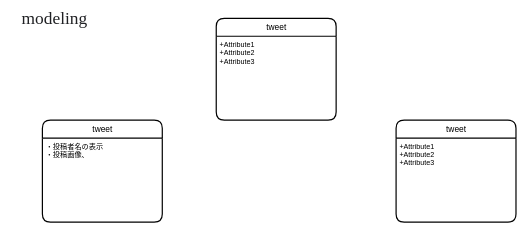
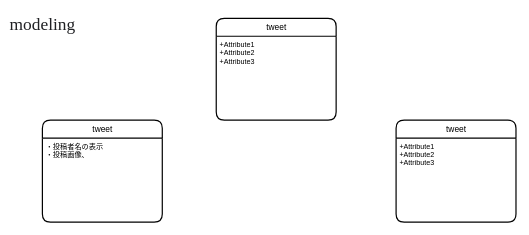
  <mxCell id="0" />
  <mxCell id="1" parent="0" />
- <mxCell id="2" value="&lt;span style=&quot;color: rgb(32, 33, 36); font-weight: 400; text-align: left; background-color: rgb(255, 255, 255); font-size: 29px;&quot;&gt;modeling&lt;/span&gt;" style="text;strokeColor=none;fillColor=none;html=1;fontSize=24;fontStyle=1;verticalAlign=middle;align=center;rounded=1;sketch=0;fontFamily=Verdana;" vertex="1" parent="1"><mxGeometry x="40" y="10" width="100" height="40" as="geometry" /></mxCell>
+ <mxCell id="2" value="&lt;span style=&quot;color: rgb(32, 33, 36); font-weight: 400; text-align: left; background-color: rgb(255, 255, 255); font-size: 29px;&quot;&gt;modeling&lt;/span&gt;" style="text;strokeColor=none;fillColor=none;html=1;fontSize=24;fontStyle=1;verticalAlign=middle;align=center;rounded=1;sketch=0;fontFamily=Verdana;" vertex="1" parent="1"><mxGeometry x="20" y="20" width="100" height="40" as="geometry" /></mxCell>
  <mxCell id="3" value="tweet" style="swimlane;childLayout=stackLayout;horizontal=1;startSize=30;horizontalStack=0;rounded=1;fontSize=14;fontStyle=0;strokeWidth=2;resizeParent=0;resizeLast=1;shadow=0;dashed=0;align=center;sketch=0;html=1;" vertex="1" parent="1"><mxGeometry x="70" y="200" width="200" height="170" as="geometry" /></mxCell>
  <mxCell id="4" value="・投稿者名の表示&#10;・投稿画像、&#10;" style="align=left;strokeColor=none;fillColor=none;spacingLeft=4;fontSize=12;verticalAlign=top;resizable=0;rotatable=0;part=1;" vertex="1" parent="3"><mxGeometry y="30" width="200" height="140" as="geometry" /></mxCell>
  <mxCell id="5" value="tweet" style="swimlane;childLayout=stackLayout;horizontal=1;startSize=30;horizontalStack=0;rounded=1;fontSize=14;fontStyle=0;strokeWidth=2;resizeParent=0;resizeLast=1;shadow=0;dashed=0;align=center;sketch=0;html=1;" vertex="1" parent="1"><mxGeometry x="360" y="30" width="200" height="170" as="geometry" /></mxCell>
  <mxCell id="6" value="+Attribute1&#10;+Attribute2&#10;+Attribute3" style="align=left;strokeColor=none;fillColor=none;spacingLeft=4;fontSize=12;verticalAlign=top;resizable=0;rotatable=0;part=1;" vertex="1" parent="5"><mxGeometry y="30" width="200" height="140" as="geometry" /></mxCell>
  <mxCell id="7" value="tweet" style="swimlane;childLayout=stackLayout;horizontal=1;startSize=30;horizontalStack=0;rounded=1;fontSize=14;fontStyle=0;strokeWidth=2;resizeParent=0;resizeLast=1;shadow=0;dashed=0;align=center;sketch=0;html=1;" vertex="1" parent="1"><mxGeometry x="660" y="200" width="200" height="170" as="geometry" /></mxCell>
  <mxCell id="8" value="+Attribute1&#10;+Attribute2&#10;+Attribute3" style="align=left;strokeColor=none;fillColor=none;spacingLeft=4;fontSize=12;verticalAlign=top;resizable=0;rotatable=0;part=1;" vertex="1" parent="7"><mxGeometry y="30" width="200" height="140" as="geometry" /></mxCell>
